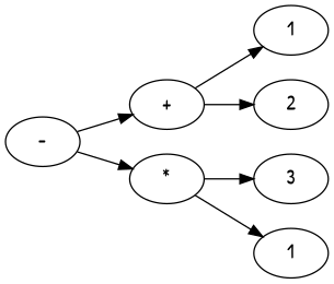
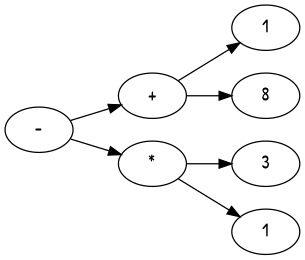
  digraph {
    rankdir=LR
    fontname="Patrick Hand"
    node [fontname="Patrick Hand"]
    edge [fontname="Patrick Hand"]
    n1 [label=1]
-   n2 [label=2]
+   n2 [label=8]
    n3 [label="+"]
    n4 [label=3]
    n5 [label=1]
    n6 [label="*"]
    n7 [label="-"]
    n3 -> n1
    n3 -> n2
    n6 -> n4
    n6 -> n5
    n7 -> n3
    n7 -> n6
  }
